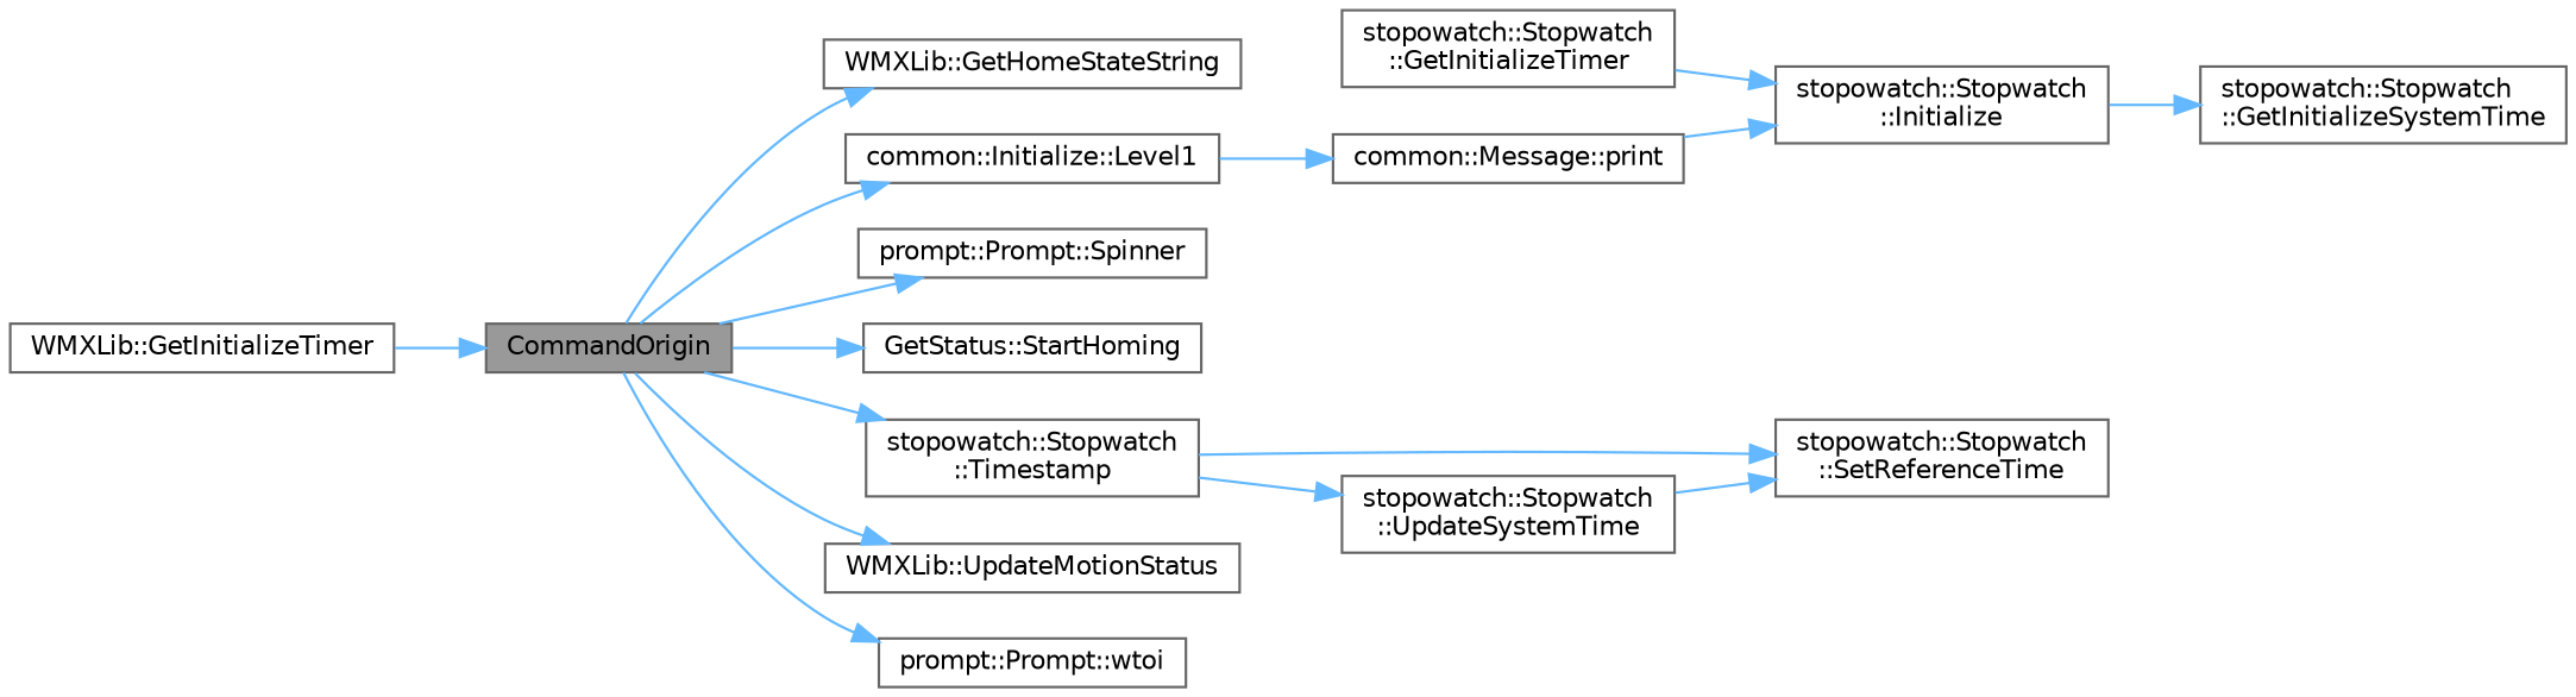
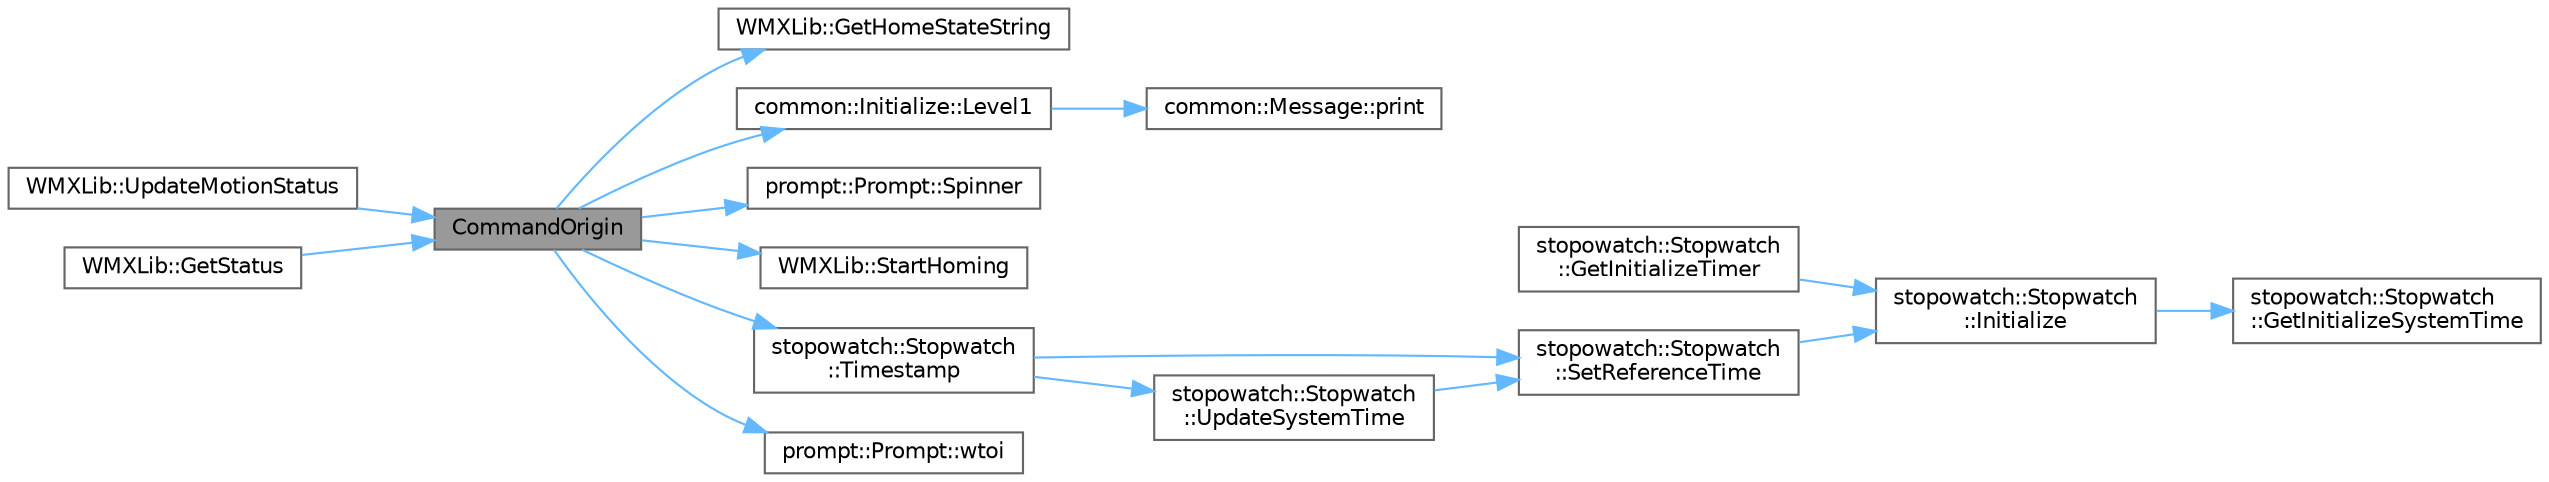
  digraph {
    rankdir=LR
    node [color=grey40 fillcolor=white fontname=Helvetica fontsize=10 shape=box style=filled]
    edge [color=steelblue1 fontname=Helvetica fontsize=10 labelfontname=Helvetica labelfontsize=10 style=solid]
    n1 [color=gray40 fillcolor=grey60 fontcolor=black height=0.2 label=CommandOrigin width=0.4]
    n2 [height=0.2 label="WMXLib::GetHomeStateString" width=0.4]
    n3 [height=0.2 label="common::Initialize::Level1" width=0.4]
    n4 [height=0.2 label="prompt::Prompt::Spinner" width=0.4]
-   n5 [height=0.2 label="GetStatus::StartHoming" width=0.4]
+   n5 [height=0.2 label="WMXLib::StartHoming" width=0.4]
    n6 [height=0.2 label="stopowatch::Stopwatch\l::Timestamp" width=0.4]
    n7 [height=0.2 label="WMXLib::UpdateMotionStatus" width=0.4]
    n8 [height=0.2 label="prompt::Prompt::wtoi" width=0.4]
-   n9 [height=0.2 label="WMXLib::GetInitializeTimer" width=0.4]
+   n9 [height=0.2 label="WMXLib::GetStatus" width=0.4]
    n10 [height=0.2 label="common::Message::print" width=0.4]
    n11 [height=0.2 label="stopowatch::Stopwatch\l::SetReferenceTime" width=0.4]
    n12 [height=0.2 label="stopowatch::Stopwatch\l::UpdateSystemTime" width=0.4]
    n13 [height=0.2 label="stopowatch::Stopwatch\l::Initialize" width=0.4]
    n14 [height=0.2 label="stopowatch::Stopwatch\l::GetInitializeSystemTime" width=0.4]
    n15 [height=0.2 label="stopowatch::Stopwatch\l::GetInitializeTimer" width=0.4]
    n1 -> n2
    n1 -> n3
    n1 -> n4
    n1 -> n5
    n1 -> n6
-   n1 -> n7
+   n7 -> n1
    n1 -> n8
    n3 -> n10
    n6 -> n11
    n6 -> n12
    n9 -> n1
-   n10 -> n13
+   n11 -> n13
    n12 -> n11
    n13 -> n14
    n15 -> n13
  }
